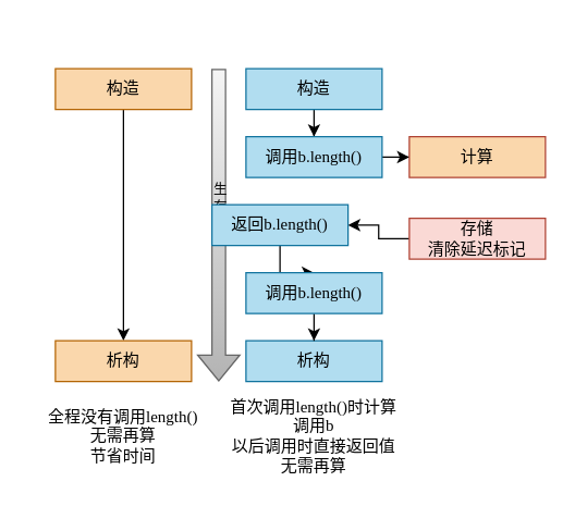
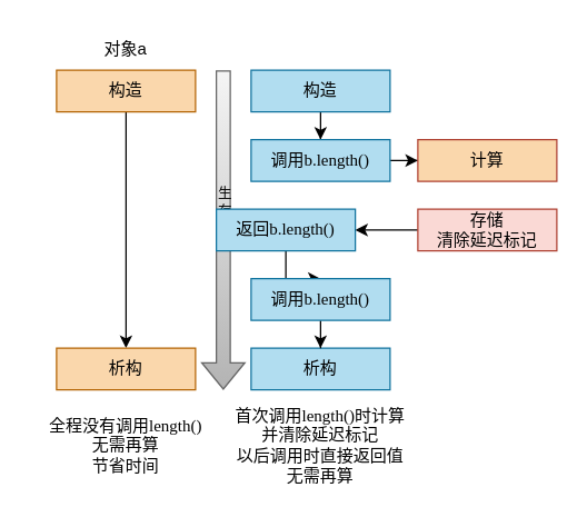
  <mxCell id="0" />
  <mxCell id="1" parent="0" />
  <mxCell id="2" value="" style="shape=flexArrow;endArrow=classic;html=1;rounded=0;fillColor=#f5f5f5;gradientColor=#b3b3b3;strokeColor=#666666;" edge="1" parent="1"><mxGeometry width="50" height="50" relative="1" as="geometry"><mxPoint x="160" y="50" as="sourcePoint" /><mxPoint x="160" y="280" as="targetPoint" /></mxGeometry></mxCell>
  <mxCell id="3" value="&lt;font style=&quot;font-size: 10px;&quot;&gt;生&lt;br&gt;存&lt;br&gt;期&lt;/font&gt;" style="edgeLabel;html=1;align=center;verticalAlign=middle;resizable=0;points=[];labelBackgroundColor=none;" vertex="1" connectable="0" parent="2"><mxGeometry x="-0.152" y="-2" relative="1" as="geometry"><mxPoint x="2" y="2" as="offset" /></mxGeometry></mxCell>
  <mxCell id="4" style="edgeStyle=orthogonalEdgeStyle;rounded=0;orthogonalLoop=1;jettySize=auto;html=1;" edge="1" parent="1" source="5" target="7"><mxGeometry relative="1" as="geometry" /></mxCell>
  <mxCell id="5" value="构造" style="rounded=0;whiteSpace=wrap;html=1;fillColor=#fad7ac;strokeColor=#b46504;fontFamily=consolas;" vertex="1" parent="1"><mxGeometry x="40" y="50" width="100" height="30" as="geometry" /></mxCell>
+ <mxCell id="6" value="对象a" style="text;html=1;strokeColor=none;fillColor=none;align=center;verticalAlign=middle;whiteSpace=wrap;rounded=0;" vertex="1" parent="1"><mxGeometry x="60" y="20" width="60" height="30" as="geometry" /></mxCell>
  <mxCell id="7" value="析构" style="rounded=0;whiteSpace=wrap;html=1;fillColor=#fad7ac;strokeColor=#b46504;fontFamily=consolas;" vertex="1" parent="1"><mxGeometry x="40" y="250" width="100" height="30" as="geometry" /></mxCell>
  <mxCell id="8" value="" style="edgeStyle=orthogonalEdgeStyle;rounded=0;orthogonalLoop=1;jettySize=auto;html=1;" edge="1" parent="1" source="9" target="12"><mxGeometry relative="1" as="geometry" /></mxCell>
  <mxCell id="9" value="构造" style="rounded=0;whiteSpace=wrap;html=1;fillColor=#b1ddf0;strokeColor=#10739e;fontFamily=consolas;" vertex="1" parent="1"><mxGeometry x="180" y="50" width="100" height="30" as="geometry" /></mxCell>
  <mxCell id="10" value="析构" style="rounded=0;whiteSpace=wrap;html=1;fillColor=#b1ddf0;strokeColor=#10739e;fontFamily=consolas;" vertex="1" parent="1"><mxGeometry x="180" y="250" width="100" height="30" as="geometry" /></mxCell>
  <mxCell id="11" value="" style="edgeStyle=orthogonalEdgeStyle;rounded=0;orthogonalLoop=1;jettySize=auto;html=1;" edge="1" parent="1" source="12" target="13"><mxGeometry relative="1" as="geometry" /></mxCell>
  <mxCell id="12" value="&lt;font face=&quot;consolas&quot;&gt;调用b.length()&lt;/font&gt;" style="rounded=0;whiteSpace=wrap;html=1;fillColor=#b1ddf0;strokeColor=#10739e;" vertex="1" parent="1"><mxGeometry x="180" y="100" width="100" height="30" as="geometry" /></mxCell>
  <mxCell id="13" value="&lt;font face=&quot;consolas&quot;&gt;计算&lt;/font&gt;" style="rounded=0;whiteSpace=wrap;html=1;fillColor=#fad7ac;strokeColor=#ae4132;" vertex="1" parent="1"><mxGeometry x="300" y="100" width="100" height="30" as="geometry" /></mxCell>
  <mxCell id="14" value="" style="edgeStyle=orthogonalEdgeStyle;rounded=0;orthogonalLoop=1;jettySize=auto;html=1;" edge="1" parent="1" source="15" target="17"><mxGeometry relative="1" as="geometry" /></mxCell>
- <mxCell id="15" value="&lt;font face=&quot;consolas&quot;&gt;存储&lt;br&gt;清除延迟标记&lt;br&gt;&lt;/font&gt;" style="rounded=0;whiteSpace=wrap;html=1;fillColor=#fad9d5;strokeColor=#ae4132;" vertex="1" parent="1"><mxGeometry x="300" y="160" width="100" height="30" as="geometry" /></mxCell>
+ <mxCell id="15" value="&lt;font face=&quot;consolas&quot;&gt;存储&lt;br&gt;清除延迟标记&lt;br&gt;&lt;/font&gt;" style="rounded=0;whiteSpace=wrap;html=1;fillColor=#fad9d5;strokeColor=#ae4132;" vertex="1" parent="1"><mxGeometry x="300" y="150" width="100" height="30" as="geometry" /></mxCell>
  <mxCell id="16" value="" style="edgeStyle=orthogonalEdgeStyle;rounded=0;orthogonalLoop=1;jettySize=auto;html=1;" edge="1" parent="1" source="17" target="19"><mxGeometry relative="1" as="geometry" /></mxCell>
  <mxCell id="17" value="&lt;font face=&quot;consolas&quot;&gt;返回b.length()&lt;/font&gt;" style="rounded=0;whiteSpace=wrap;html=1;fillColor=#b1ddf0;strokeColor=#10739e;" vertex="1" parent="1"><mxGeometry x="155" y="150" width="100" height="30" as="geometry" /></mxCell>
  <mxCell id="18" value="" style="edgeStyle=orthogonalEdgeStyle;rounded=0;orthogonalLoop=1;jettySize=auto;html=1;" edge="1" parent="1" source="19" target="10"><mxGeometry relative="1" as="geometry" /></mxCell>
  <mxCell id="19" value="&lt;font face=&quot;consolas&quot;&gt;调用b.length()&lt;/font&gt;" style="rounded=0;whiteSpace=wrap;html=1;fillColor=#b1ddf0;strokeColor=#10739e;" vertex="1" parent="1"><mxGeometry x="180" y="200" width="100" height="30" as="geometry" /></mxCell>
  <mxCell id="20" value="&lt;font face=&quot;consolas&quot;&gt;全程没有调用length()&lt;br&gt;无需再算&lt;br&gt;节省时间&lt;br&gt;&lt;/font&gt;" style="text;html=1;strokeColor=none;fillColor=none;align=center;verticalAlign=middle;whiteSpace=wrap;rounded=0;" vertex="1" parent="1"><mxGeometry x="20" y="290" width="140" height="60" as="geometry" /></mxCell>
- <mxCell id="21" value="&lt;font face=&quot;consolas&quot;&gt;首次调用length()时计算&lt;br&gt;调用b&lt;br&gt;以后调用时直接返回值&lt;br&gt;无需再算&lt;br&gt;&lt;/font&gt;" style="text;html=1;strokeColor=none;fillColor=none;align=center;verticalAlign=middle;whiteSpace=wrap;rounded=0;" vertex="1" parent="1"><mxGeometry x="160" y="290" width="140" height="60" as="geometry" /></mxCell>
+ <mxCell id="21" value="&lt;font face=&quot;consolas&quot;&gt;首次调用length()时计算&lt;br&gt;并清除延迟标记&lt;br&gt;以后调用时直接返回值&lt;br&gt;无需再算&lt;br&gt;&lt;/font&gt;" style="text;html=1;strokeColor=none;fillColor=none;align=center;verticalAlign=middle;whiteSpace=wrap;rounded=0;" vertex="1" parent="1"><mxGeometry x="160" y="290" width="140" height="60" as="geometry" /></mxCell>
